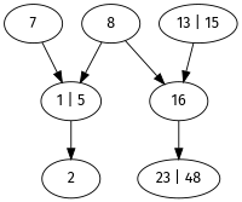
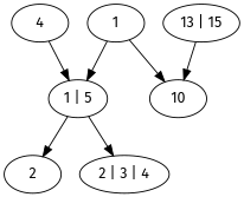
  digraph {
    fontname="Fira Sans"
    node [fontname="Fira Sans"]
    edge [fontname="Fira Sans"]
-   n1 [label=8]
+   n1 [label=1]
    n2 [label="1 | 5"]
-   n3 [label=16]
+   n3 [label=10]
    n4 [label=2]
-   n6 [label="23 | 48"]
-   n7 [label=7]
+   n5 [label="2 | 3 | 4"]
+   n7 [label=4]
    n8 [label="13 | 15"]
    n1 -> n2
    n1 -> n3
    n2 -> n4
-   n3 -> n6
+   n2 -> n5
    n7 -> n2
    n8 -> n3
  }
